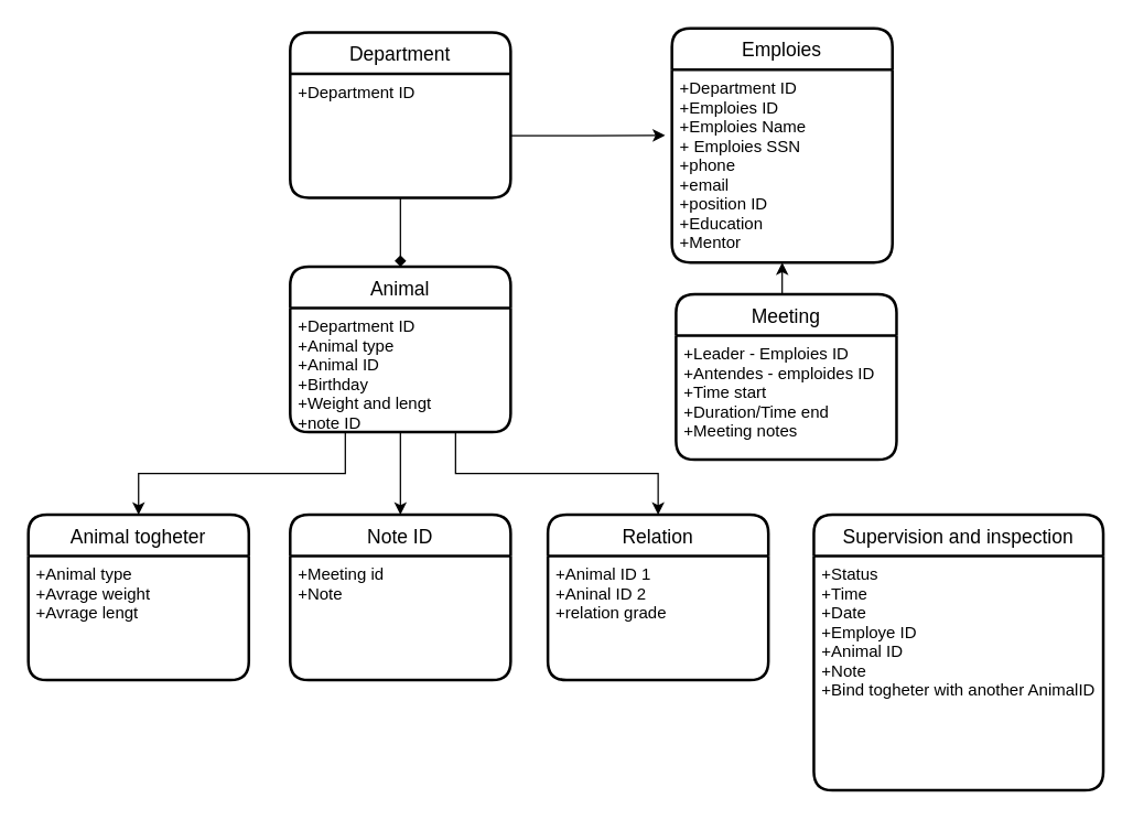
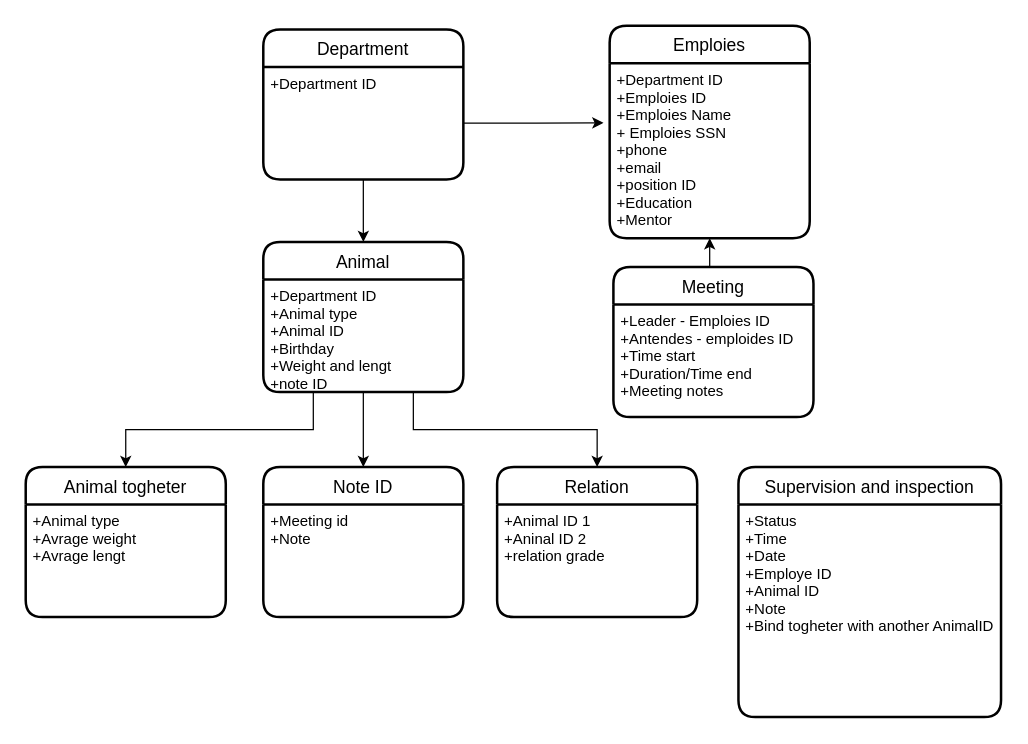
  <mxCell id="0" />
  <mxCell id="1" parent="0" />
  <mxCell id="2" value="Animal" style="swimlane;childLayout=stackLayout;horizontal=1;startSize=30;horizontalStack=0;rounded=1;fontSize=14;fontStyle=0;strokeWidth=2;resizeParent=0;resizeLast=1;shadow=0;dashed=0;align=center;" parent="1" vertex="1"><mxGeometry x="210" y="193" width="160" height="120" as="geometry" /></mxCell>
  <mxCell id="3" value="+Department ID&#10;+Animal type&#10;+Animal ID&#10;+Birthday&#10;+Weight and lengt&#10;+note ID" style="align=left;strokeColor=none;fillColor=none;spacingLeft=4;fontSize=12;verticalAlign=top;resizable=0;rotatable=0;part=1;" parent="2" vertex="1"><mxGeometry y="30" width="160" height="90" as="geometry" /></mxCell>
  <mxCell id="4" value="Note ID" style="swimlane;childLayout=stackLayout;horizontal=1;startSize=30;horizontalStack=0;rounded=1;fontSize=14;fontStyle=0;strokeWidth=2;resizeParent=0;resizeLast=1;shadow=0;dashed=0;align=center;" parent="1" vertex="1"><mxGeometry x="210" y="373" width="160" height="120" as="geometry" /></mxCell>
  <mxCell id="5" value="+Meeting id&#10;+Note" style="align=left;strokeColor=none;fillColor=none;spacingLeft=4;fontSize=12;verticalAlign=top;resizable=0;rotatable=0;part=1;" parent="4" vertex="1"><mxGeometry y="30" width="160" height="90" as="geometry" /></mxCell>
  <mxCell id="6" style="edgeStyle=orthogonalEdgeStyle;rounded=0;orthogonalLoop=1;jettySize=auto;html=1;exitX=0.5;exitY=1;exitDx=0;exitDy=0;entryX=0.5;entryY=0;entryDx=0;entryDy=0;" parent="1" source="3" target="4" edge="1"><mxGeometry relative="1" as="geometry" /></mxCell>
  <mxCell id="7" value="Animal togheter" style="swimlane;childLayout=stackLayout;horizontal=1;startSize=30;horizontalStack=0;rounded=1;fontSize=14;fontStyle=0;strokeWidth=2;resizeParent=0;resizeLast=1;shadow=0;dashed=0;align=center;" parent="1" vertex="1"><mxGeometry x="20" y="373" width="160" height="120" as="geometry" /></mxCell>
  <mxCell id="8" value="+Animal type&#10;+Avrage weight &#10;+Avrage lengt" style="align=left;strokeColor=none;fillColor=none;spacingLeft=4;fontSize=12;verticalAlign=top;resizable=0;rotatable=0;part=1;" parent="7" vertex="1"><mxGeometry y="30" width="160" height="90" as="geometry" /></mxCell>
  <mxCell id="9" value="Relation" style="swimlane;childLayout=stackLayout;horizontal=1;startSize=30;horizontalStack=0;rounded=1;fontSize=14;fontStyle=0;strokeWidth=2;resizeParent=0;resizeLast=1;shadow=0;dashed=0;align=center;" parent="1" vertex="1"><mxGeometry x="397" y="373" width="160" height="120" as="geometry" /></mxCell>
  <mxCell id="10" value="+Animal ID 1&#10;+Aninal ID 2&#10;+relation grade" style="align=left;strokeColor=none;fillColor=none;spacingLeft=4;fontSize=12;verticalAlign=top;resizable=0;rotatable=0;part=1;" parent="9" vertex="1"><mxGeometry y="30" width="160" height="90" as="geometry" /></mxCell>
  <mxCell id="11" style="edgeStyle=orthogonalEdgeStyle;rounded=0;orthogonalLoop=1;jettySize=auto;html=1;exitX=0.75;exitY=1;exitDx=0;exitDy=0;entryX=0.5;entryY=0;entryDx=0;entryDy=0;" parent="1" source="3" target="9" edge="1"><mxGeometry relative="1" as="geometry" /></mxCell>
  <mxCell id="12" style="edgeStyle=orthogonalEdgeStyle;rounded=0;orthogonalLoop=1;jettySize=auto;html=1;exitX=0.25;exitY=1;exitDx=0;exitDy=0;" parent="1" source="3" target="7" edge="1"><mxGeometry relative="1" as="geometry" /></mxCell>
  <mxCell id="13" value="Department" style="swimlane;childLayout=stackLayout;horizontal=1;startSize=30;horizontalStack=0;rounded=1;fontSize=14;fontStyle=0;strokeWidth=2;resizeParent=0;resizeLast=1;shadow=0;dashed=0;align=center;" parent="1" vertex="1"><mxGeometry x="210" y="23" width="160" height="120" as="geometry" /></mxCell>
  <mxCell id="14" value="+Department ID&#10;&#10;" style="align=left;strokeColor=none;fillColor=none;spacingLeft=4;fontSize=12;verticalAlign=top;resizable=0;rotatable=0;part=1;" parent="13" vertex="1"><mxGeometry y="30" width="160" height="90" as="geometry" /></mxCell>
- <mxCell id="15" style="edgeStyle=orthogonalEdgeStyle;rounded=0;orthogonalLoop=1;jettySize=auto;html=1;exitX=0.5;exitY=1;exitDx=0;exitDy=0;entryX=0.5;entryY=0;entryDx=0;entryDy=0;endArrow=diamond;" parent="1" source="14" target="2" edge="1"><mxGeometry relative="1" as="geometry" /></mxCell>
+ <mxCell id="15" style="edgeStyle=orthogonalEdgeStyle;rounded=0;orthogonalLoop=1;jettySize=auto;html=1;exitX=0.5;exitY=1;exitDx=0;exitDy=0;entryX=0.5;entryY=0;entryDx=0;entryDy=0;" parent="1" source="14" target="2" edge="1"><mxGeometry relative="1" as="geometry" /></mxCell>
  <mxCell id="16" value="Emploies" style="swimlane;childLayout=stackLayout;horizontal=1;startSize=30;horizontalStack=0;rounded=1;fontSize=14;fontStyle=0;strokeWidth=2;resizeParent=0;resizeLast=1;shadow=0;dashed=0;align=center;" parent="1" vertex="1"><mxGeometry x="487" y="20" width="160" height="170" as="geometry" /></mxCell>
  <mxCell id="17" value="+Department ID&#10;+Emploies ID&#10;+Emploies Name&#10;+ Emploies SSN&#10;+phone&#10;+email&#10;+position ID&#10;+Education&#10;+Mentor&#10;" style="align=left;strokeColor=none;fillColor=none;spacingLeft=4;fontSize=12;verticalAlign=top;resizable=0;rotatable=0;part=1;" parent="16" vertex="1"><mxGeometry y="30" width="160" height="140" as="geometry" /></mxCell>
  <mxCell id="18" style="edgeStyle=orthogonalEdgeStyle;rounded=0;orthogonalLoop=1;jettySize=auto;html=1;exitX=1;exitY=0.5;exitDx=0;exitDy=0;entryX=-0.031;entryY=0.341;entryDx=0;entryDy=0;entryPerimeter=0;" parent="1" source="14" target="17" edge="1"><mxGeometry relative="1" as="geometry" /></mxCell>
  <mxCell id="19" style="edgeStyle=orthogonalEdgeStyle;rounded=0;orthogonalLoop=1;jettySize=auto;html=1;exitX=0.5;exitY=0;exitDx=0;exitDy=0;entryX=0.5;entryY=1;entryDx=0;entryDy=0;" parent="1" source="20" target="17" edge="1"><mxGeometry relative="1" as="geometry" /></mxCell>
  <mxCell id="20" value="Meeting" style="swimlane;childLayout=stackLayout;horizontal=1;startSize=30;horizontalStack=0;rounded=1;fontSize=14;fontStyle=0;strokeWidth=2;resizeParent=0;resizeLast=1;shadow=0;dashed=0;align=center;" parent="1" vertex="1"><mxGeometry x="490" y="213" width="160" height="120" as="geometry" /></mxCell>
  <mxCell id="21" value="+Leader - Emploies ID&#10;+Antendes - emploides ID&#10;+Time start&#10;+Duration/Time end&#10;+Meeting notes" style="align=left;strokeColor=none;fillColor=none;spacingLeft=4;fontSize=12;verticalAlign=top;resizable=0;rotatable=0;part=1;" parent="20" vertex="1"><mxGeometry y="30" width="160" height="90" as="geometry" /></mxCell>
  <mxCell id="22" value="Supervision and inspection" style="swimlane;childLayout=stackLayout;horizontal=1;startSize=30;horizontalStack=0;rounded=1;fontSize=14;fontStyle=0;strokeWidth=2;resizeParent=0;resizeLast=1;shadow=0;dashed=0;align=center;" parent="1" vertex="1"><mxGeometry x="590" y="373" width="210" height="200" as="geometry" /></mxCell>
  <mxCell id="23" value="+Status&#10;+Time&#10;+Date&#10;+Employe ID&#10;+Animal ID&#10;+Note&#10;+Bind togheter with another AnimalID&#10;" style="align=left;strokeColor=none;fillColor=none;spacingLeft=4;fontSize=12;verticalAlign=top;resizable=0;rotatable=0;part=1;" parent="22" vertex="1"><mxGeometry y="30" width="210" height="170" as="geometry" /></mxCell>
